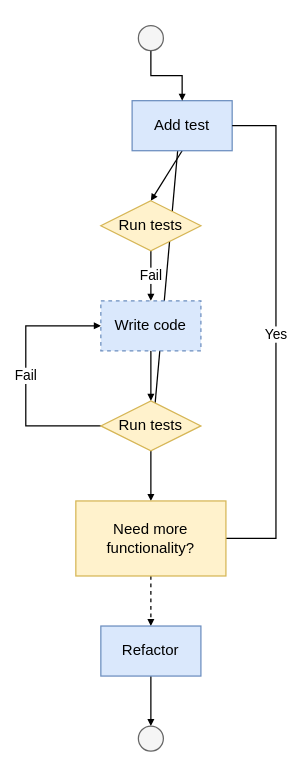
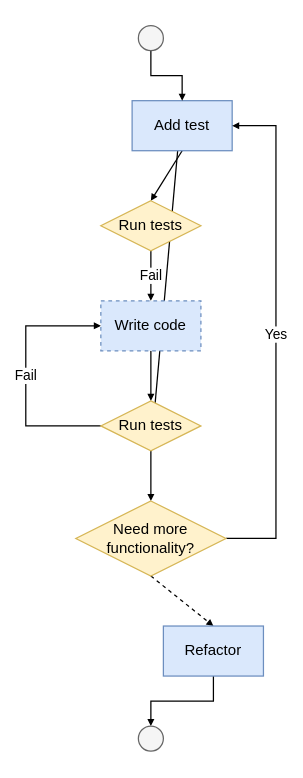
  <mxCell id="0" />
  <mxCell id="1" parent="0" />
  <mxCell id="2" style="edgeStyle=none;html=1;exitX=0.5;exitY=1;exitDx=0;exitDy=0;entryX=0.5;entryY=0;entryDx=0;entryDy=0;endArrow=block;endFill=1;startSize=3;endSize=3;startArrow=none;" edge="1" parent="1" source="17" target="4"><mxGeometry relative="1" as="geometry"><mxPoint x="120" y="430" as="sourcePoint" /></mxGeometry></mxCell>
  <mxCell id="3" style="edgeStyle=none;html=1;exitX=0.5;exitY=1;exitDx=0;exitDy=0;entryX=0.5;entryY=0;entryDx=0;entryDy=0;endArrow=block;endFill=1;endSize=3;startSize=3;" edge="1" parent="1" source="4" target="8"><mxGeometry relative="1" as="geometry" /></mxCell>
  <mxCell id="4" value="Add test" style="rounded=0;whiteSpace=wrap;html=1;fillColor=#dae8fc;strokeColor=#6c8ebf;" vertex="1" parent="1"><mxGeometry x="105" y="80" width="80" height="40" as="geometry" /></mxCell>
  <mxCell id="5" style="edgeStyle=none;html=1;exitX=0.5;exitY=1;exitDx=0;exitDy=0;entryX=0.5;entryY=0;entryDx=0;entryDy=0;endArrow=block;endFill=1;startSize=3;endSize=3;" edge="1" parent="1" source="6" target="17"><mxGeometry relative="1" as="geometry" /></mxCell>
  <mxCell id="6" value="Write code" style="rounded=0;whiteSpace=wrap;html=1;fillColor=#dae8fc;strokeColor=#6c8ebf;dashed=1;" vertex="1" parent="1"><mxGeometry x="80" y="240" width="80" height="40" as="geometry" /></mxCell>
  <mxCell id="7" value="Fail" style="edgeStyle=none;html=1;exitX=0.5;exitY=1;exitDx=0;exitDy=0;entryX=0.5;entryY=0;entryDx=0;entryDy=0;endArrow=block;endFill=1;startSize=3;endSize=3;" edge="1" parent="1" source="8" target="6"><mxGeometry relative="1" as="geometry" /></mxCell>
  <mxCell id="8" value="Run tests" style="rhombus;whiteSpace=wrap;html=1;fillColor=#fff2cc;strokeColor=#d6b656;" vertex="1" parent="1"><mxGeometry x="80" y="160" width="80" height="40" as="geometry" /></mxCell>
  <mxCell id="9" style="edgeStyle=none;html=1;exitX=0.5;exitY=1;exitDx=0;exitDy=0;entryX=0.5;entryY=0;entryDx=0;entryDy=0;endArrow=block;endFill=1;startSize=3;endSize=3;" edge="1" parent="1" source="17" target="12"><mxGeometry relative="1" as="geometry" /></mxCell>
  <mxCell id="10" style="edgeStyle=none;html=1;exitX=0.5;exitY=1;exitDx=0;exitDy=0;entryX=0.5;entryY=0;entryDx=0;entryDy=0;endArrow=block;endFill=1;startSize=3;endSize=3;dashed=1;" edge="1" parent="1" source="12" target="14"><mxGeometry relative="1" as="geometry" /></mxCell>
- <mxCell id="11" value="Yes" style="edgeStyle=orthogonalEdgeStyle;rounded=0;html=1;exitX=1;exitY=0.5;exitDx=0;exitDy=0;entryX=1;entryY=0.5;entryDx=0;entryDy=0;endArrow=none;endFill=1;startSize=3;endSize=3;" edge="1" parent="1" source="12" target="4"><mxGeometry relative="1" as="geometry"><Array as="points"><mxPoint x="220" y="430" /><mxPoint x="220" y="100" /></Array></mxGeometry></mxCell>
- <mxCell id="12" value="Need more functionality?" style="whiteSpace=wrap;html=1;fillColor=#fff2cc;strokeColor=#d6b656;rounded=0;" vertex="1" parent="1"><mxGeometry x="60" y="400" width="120" height="60" as="geometry" /></mxCell>
+ <mxCell id="11" value="Yes" style="edgeStyle=orthogonalEdgeStyle;rounded=0;html=1;exitX=1;exitY=0.5;exitDx=0;exitDy=0;entryX=1;entryY=0.5;entryDx=0;entryDy=0;endArrow=block;endFill=1;startSize=3;endSize=3;" edge="1" parent="1" source="12" target="4"><mxGeometry relative="1" as="geometry"><Array as="points"><mxPoint x="220" y="430" /><mxPoint x="220" y="100" /></Array></mxGeometry></mxCell>
+ <mxCell id="12" value="Need more functionality?" style="rhombus;whiteSpace=wrap;html=1;fillColor=#fff2cc;strokeColor=#d6b656;" vertex="1" parent="1"><mxGeometry x="60" y="400" width="120" height="60" as="geometry" /></mxCell>
  <mxCell id="13" style="edgeStyle=orthogonalEdgeStyle;rounded=0;html=1;exitX=0.5;exitY=1;exitDx=0;exitDy=0;entryX=0.5;entryY=0;entryDx=0;entryDy=0;endArrow=block;endFill=1;startSize=3;endSize=3;" edge="1" parent="1" source="14" target="15"><mxGeometry relative="1" as="geometry" /></mxCell>
- <mxCell id="14" value="Refactor" style="rounded=0;whiteSpace=wrap;html=1;fillColor=#dae8fc;strokeColor=#6c8ebf;" vertex="1" parent="1"><mxGeometry x="80" y="500" width="80" height="40" as="geometry" /></mxCell>
+ <mxCell id="14" value="Refactor" style="rounded=0;whiteSpace=wrap;html=1;fillColor=#dae8fc;strokeColor=#6c8ebf;" vertex="1" parent="1"><mxGeometry x="130" y="500" width="80" height="40" as="geometry" /></mxCell>
  <mxCell id="15" value="" style="ellipse;whiteSpace=wrap;html=1;fillColor=#f5f5f5;strokeColor=#666666;fontColor=#333333;" vertex="1" parent="1"><mxGeometry x="110" y="580" width="20" height="20" as="geometry" /></mxCell>
  <mxCell id="16" value="Fail" style="edgeStyle=orthogonalEdgeStyle;rounded=0;html=1;exitX=0;exitY=0.5;exitDx=0;exitDy=0;entryX=0;entryY=0.5;entryDx=0;entryDy=0;endArrow=block;endFill=1;startSize=3;endSize=3;" edge="1" parent="1" source="17" target="6"><mxGeometry relative="1" as="geometry"><Array as="points"><mxPoint x="20" y="340" /><mxPoint x="20" y="260" /></Array></mxGeometry></mxCell>
  <mxCell id="17" value="Run tests" style="rhombus;whiteSpace=wrap;html=1;fillColor=#fff2cc;strokeColor=#d6b656;" vertex="1" parent="1"><mxGeometry x="80" y="320" width="80" height="40" as="geometry" /></mxCell>
  <mxCell id="18" style="edgeStyle=orthogonalEdgeStyle;rounded=0;html=1;exitX=0.5;exitY=1;exitDx=0;exitDy=0;entryX=0.5;entryY=0;entryDx=0;entryDy=0;endArrow=block;endFill=1;startSize=3;endSize=3;" edge="1" parent="1" source="19" target="4"><mxGeometry relative="1" as="geometry" /></mxCell>
  <mxCell id="19" value="" style="ellipse;whiteSpace=wrap;html=1;fillColor=#f5f5f5;strokeColor=#666666;fontColor=#333333;" vertex="1" parent="1"><mxGeometry x="110" y="20" width="20" height="20" as="geometry" /></mxCell>
